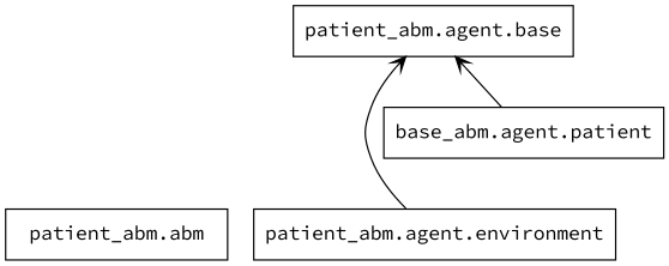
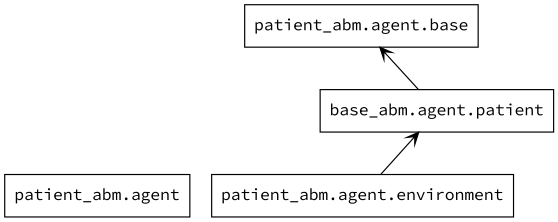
  digraph {
    fontname="Source Code Pro"
    rankdir=BT
    node [fontname="Source Code Pro" shape=box]
    edge [arrowhead=open arrowtail=none fontname="Source Code Pro"]
-   n1 [label="patient_abm.abm"]
+   n1 [label="patient_abm.agent"]
    n2 [label="patient_abm.agent.base"]
    n3 [label="patient_abm.agent.environment"]
    n4 [label="base_abm.agent.patient"]
-   n3 -> n2
+   n3 -> n4
    n4 -> n2
  }
